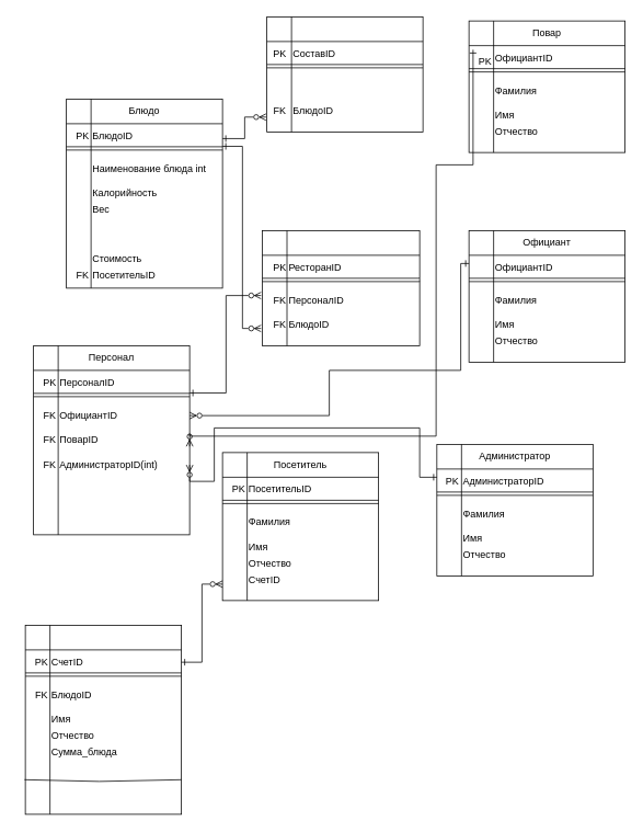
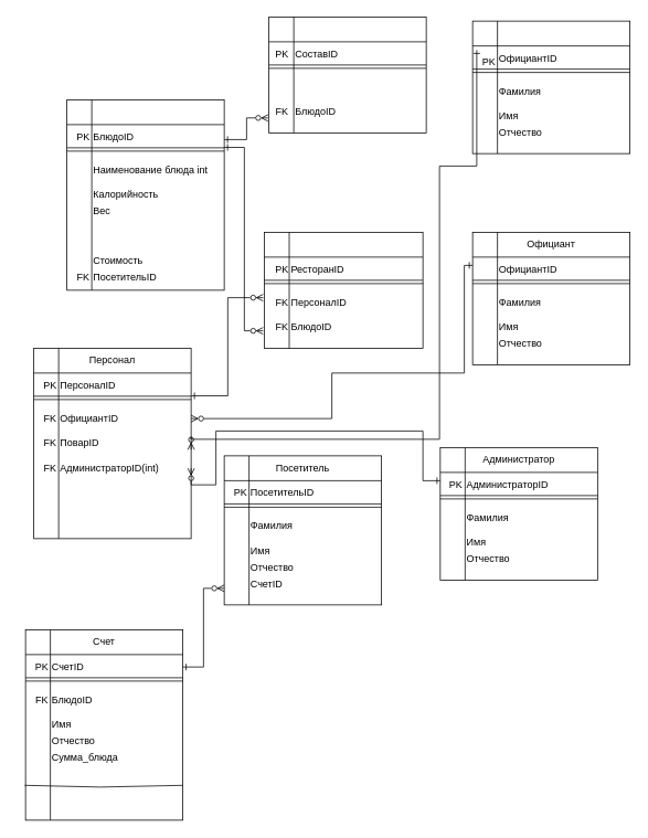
  <mxCell id="0" />
  <mxCell id="1" parent="0" />
  <mxCell id="2" value="" style="group" vertex="1" connectable="0" parent="1"><mxGeometry x="80" y="120" width="190" height="290" as="geometry" /></mxCell>
  <mxCell id="3" value="" style="group" vertex="1" connectable="0" parent="2"><mxGeometry x="-10" width="200" height="230" as="geometry" /></mxCell>
  <mxCell id="4" value="" style="shape=internalStorage;whiteSpace=wrap;html=1;backgroundOutline=1;dx=30;dy=30;" vertex="1" parent="3"><mxGeometry x="10" width="190" height="230" as="geometry" /></mxCell>
- <mxCell id="5" value="Блюдо" style="text;html=1;strokeColor=none;fillColor=none;align=center;verticalAlign=middle;whiteSpace=wrap;rounded=0;" vertex="1" parent="3"><mxGeometry x="75" width="60" height="30" as="geometry" /></mxCell>
  <mxCell id="6" value="" style="shape=link;html=1;rounded=0;" edge="1" parent="3" target="4"><mxGeometry width="100" relative="1" as="geometry"><mxPoint x="10" y="60" as="sourcePoint" /><mxPoint x="110" y="60" as="targetPoint" /><Array as="points"><mxPoint x="200" y="60" /></Array></mxGeometry></mxCell>
  <mxCell id="7" value="БлюдоID&amp;nbsp;" style="text;html=1;strokeColor=none;fillColor=none;align=left;verticalAlign=middle;whiteSpace=wrap;rounded=0;" vertex="1" parent="3"><mxGeometry x="40" y="30" width="100" height="30" as="geometry" /></mxCell>
  <mxCell id="8" value="Наименование блюда int" style="text;html=1;strokeColor=none;fillColor=none;align=left;verticalAlign=middle;whiteSpace=wrap;rounded=0;" vertex="1" parent="3"><mxGeometry x="40" y="70" width="160" height="30" as="geometry" /></mxCell>
  <mxCell id="9" value="Калорийность" style="text;html=1;strokeColor=none;fillColor=none;align=left;verticalAlign=middle;whiteSpace=wrap;rounded=0;" vertex="1" parent="3"><mxGeometry x="40" y="100" width="160" height="30" as="geometry" /></mxCell>
  <mxCell id="10" value="Вес" style="text;html=1;strokeColor=none;fillColor=none;align=left;verticalAlign=middle;whiteSpace=wrap;rounded=0;" vertex="1" parent="3"><mxGeometry x="40" y="120" width="160" height="30" as="geometry" /></mxCell>
  <mxCell id="11" value="Стоимость" style="text;html=1;strokeColor=none;fillColor=none;align=left;verticalAlign=middle;whiteSpace=wrap;rounded=0;" vertex="1" parent="3"><mxGeometry x="40" y="180" width="160" height="30" as="geometry" /></mxCell>
  <mxCell id="12" value="ПосетительID" style="text;html=1;strokeColor=none;fillColor=none;align=left;verticalAlign=middle;whiteSpace=wrap;rounded=0;" vertex="1" parent="3"><mxGeometry x="40" y="200" width="160" height="30" as="geometry" /></mxCell>
  <mxCell id="13" value="PK" style="text;html=1;strokeColor=none;fillColor=none;align=center;verticalAlign=middle;whiteSpace=wrap;rounded=0;" vertex="1" parent="3"><mxGeometry y="30" width="60" height="30" as="geometry" /></mxCell>
  <mxCell id="14" value="FK" style="text;html=1;strokeColor=none;fillColor=none;align=center;verticalAlign=middle;whiteSpace=wrap;rounded=0;" vertex="1" parent="3"><mxGeometry y="200" width="60" height="30" as="geometry" /></mxCell>
  <mxCell id="15" value="" style="shape=internalStorage;whiteSpace=wrap;html=1;backgroundOutline=1;dx=30;dy=30;container=0;" vertex="1" parent="1"><mxGeometry x="324" y="20" width="190" height="140" as="geometry" /></mxCell>
  <mxCell id="16" value="" style="shape=link;html=1;rounded=0;" edge="1" parent="1" target="15"><mxGeometry width="100" relative="1" as="geometry"><mxPoint x="324" y="80" as="sourcePoint" /><mxPoint x="424" y="80" as="targetPoint" /><Array as="points"><mxPoint x="514" y="80" /></Array></mxGeometry></mxCell>
  <mxCell id="17" value="СоставID" style="text;html=1;strokeColor=none;fillColor=none;align=left;verticalAlign=middle;whiteSpace=wrap;rounded=0;container=0;" vertex="1" parent="1"><mxGeometry x="354" y="50" width="100" height="30" as="geometry" /></mxCell>
  <mxCell id="18" value="БлюдоID" style="text;html=1;strokeColor=none;fillColor=none;align=left;verticalAlign=middle;whiteSpace=wrap;rounded=0;container=0;" vertex="1" parent="1"><mxGeometry x="354" y="120" width="160" height="30" as="geometry" /></mxCell>
  <mxCell id="19" value="" style="shape=internalStorage;whiteSpace=wrap;html=1;backgroundOutline=1;dx=30;dy=30;" vertex="1" parent="1"><mxGeometry x="318.5" y="280" width="191.5" height="140" as="geometry" /></mxCell>
  <mxCell id="20" value="" style="shape=link;html=1;rounded=0;" edge="1" parent="1" target="19"><mxGeometry width="100" relative="1" as="geometry"><mxPoint x="318.5" y="340" as="sourcePoint" /><mxPoint x="418.5" y="340" as="targetPoint" /><Array as="points"><mxPoint x="508.5" y="340" /></Array></mxGeometry></mxCell>
  <mxCell id="21" value="РесторанID" style="text;html=1;strokeColor=none;fillColor=none;align=left;verticalAlign=middle;whiteSpace=wrap;rounded=0;" vertex="1" parent="1"><mxGeometry x="348.5" y="310" width="100" height="30" as="geometry" /></mxCell>
  <mxCell id="22" value="ПерсоналID" style="text;html=1;strokeColor=none;fillColor=none;align=left;verticalAlign=middle;whiteSpace=wrap;rounded=0;" vertex="1" parent="1"><mxGeometry x="348.5" y="350" width="160" height="30" as="geometry" /></mxCell>
  <mxCell id="23" value="БлюдоID" style="text;html=1;strokeColor=none;fillColor=none;align=left;verticalAlign=middle;whiteSpace=wrap;rounded=0;" vertex="1" parent="1"><mxGeometry x="348.5" y="380" width="160" height="30" as="geometry" /></mxCell>
  <mxCell id="24" value="" style="group" vertex="1" connectable="0" parent="1"><mxGeometry x="560" y="280" width="200" height="230" as="geometry" /></mxCell>
  <mxCell id="25" value="PK" style="text;html=1;strokeColor=none;fillColor=none;align=center;verticalAlign=middle;whiteSpace=wrap;rounded=0;" vertex="1" parent="24"><mxGeometry y="30" width="60" height="30" as="geometry" /></mxCell>
  <mxCell id="26" value="" style="group" vertex="1" connectable="0" parent="24"><mxGeometry x="10" width="190" height="230" as="geometry" /></mxCell>
  <mxCell id="27" value="" style="shape=internalStorage;whiteSpace=wrap;html=1;backgroundOutline=1;dx=30;dy=30;" vertex="1" parent="26"><mxGeometry width="190" height="160" as="geometry" /></mxCell>
  <mxCell id="28" value="Официант" style="text;html=1;strokeColor=none;fillColor=none;align=center;verticalAlign=middle;whiteSpace=wrap;rounded=0;" vertex="1" parent="26"><mxGeometry x="65" width="60" height="30" as="geometry" /></mxCell>
  <mxCell id="29" value="" style="shape=link;html=1;rounded=0;" edge="1" parent="26" target="27"><mxGeometry width="100" relative="1" as="geometry"><mxPoint y="60" as="sourcePoint" /><mxPoint x="100" y="60" as="targetPoint" /><Array as="points"><mxPoint x="190" y="60" /></Array></mxGeometry></mxCell>
  <mxCell id="30" value="ОфициантID" style="text;html=1;strokeColor=none;fillColor=none;align=left;verticalAlign=middle;whiteSpace=wrap;rounded=0;" vertex="1" parent="26"><mxGeometry x="30" y="30" width="160" height="30" as="geometry" /></mxCell>
  <mxCell id="31" value="Фамилия" style="text;html=1;strokeColor=none;fillColor=none;align=left;verticalAlign=middle;whiteSpace=wrap;rounded=0;" vertex="1" parent="26"><mxGeometry x="30" y="70" width="160" height="30" as="geometry" /></mxCell>
  <mxCell id="32" value="Имя" style="text;html=1;strokeColor=none;fillColor=none;align=left;verticalAlign=middle;whiteSpace=wrap;rounded=0;" vertex="1" parent="26"><mxGeometry x="30" y="100" width="160" height="30" as="geometry" /></mxCell>
  <mxCell id="33" value="Отчество" style="text;html=1;strokeColor=none;fillColor=none;align=left;verticalAlign=middle;whiteSpace=wrap;rounded=0;" vertex="1" parent="26"><mxGeometry x="30" y="120" width="160" height="30" as="geometry" /></mxCell>
  <mxCell id="34" value="" style="group" vertex="1" connectable="0" parent="1"><mxGeometry x="530.95" y="540" width="190" height="230" as="geometry" /></mxCell>
  <mxCell id="35" value="" style="shape=internalStorage;whiteSpace=wrap;html=1;backgroundOutline=1;dx=30;dy=30;" vertex="1" parent="34"><mxGeometry width="190" height="160" as="geometry" /></mxCell>
  <mxCell id="36" value="Администратор" style="text;html=1;strokeColor=none;fillColor=none;align=center;verticalAlign=middle;whiteSpace=wrap;rounded=0;" vertex="1" parent="34"><mxGeometry x="65" width="60" height="30" as="geometry" /></mxCell>
  <mxCell id="37" value="" style="shape=link;html=1;rounded=0;" edge="1" parent="34" target="35"><mxGeometry width="100" relative="1" as="geometry"><mxPoint y="60" as="sourcePoint" /><mxPoint x="100" y="60" as="targetPoint" /><Array as="points"><mxPoint x="190" y="60" /></Array></mxGeometry></mxCell>
  <mxCell id="38" value="АдминистраторID" style="text;html=1;strokeColor=none;fillColor=none;align=left;verticalAlign=middle;whiteSpace=wrap;rounded=0;" vertex="1" parent="34"><mxGeometry x="30" y="30" width="160" height="30" as="geometry" /></mxCell>
  <mxCell id="39" value="Фамилия" style="text;html=1;strokeColor=none;fillColor=none;align=left;verticalAlign=middle;whiteSpace=wrap;rounded=0;" vertex="1" parent="34"><mxGeometry x="30" y="70" width="160" height="30" as="geometry" /></mxCell>
  <mxCell id="40" value="Имя" style="text;html=1;strokeColor=none;fillColor=none;align=left;verticalAlign=middle;whiteSpace=wrap;rounded=0;" vertex="1" parent="34"><mxGeometry x="30" y="100" width="160" height="30" as="geometry" /></mxCell>
  <mxCell id="41" value="Отчество" style="text;html=1;strokeColor=none;fillColor=none;align=left;verticalAlign=middle;whiteSpace=wrap;rounded=0;" vertex="1" parent="34"><mxGeometry x="30" y="120" width="160" height="30" as="geometry" /></mxCell>
  <mxCell id="42" value="PK" style="text;html=1;strokeColor=none;fillColor=none;align=center;verticalAlign=middle;whiteSpace=wrap;rounded=0;" vertex="1" parent="34"><mxGeometry x="-10.95" y="30" width="60" height="30" as="geometry" /></mxCell>
  <mxCell id="43" value="" style="group" vertex="1" connectable="0" parent="1"><mxGeometry x="270" y="550" width="190" height="230" as="geometry" /></mxCell>
  <mxCell id="44" value="" style="shape=internalStorage;whiteSpace=wrap;html=1;backgroundOutline=1;dx=30;dy=30;" vertex="1" parent="43"><mxGeometry width="190" height="180" as="geometry" /></mxCell>
  <mxCell id="45" value="Посетитель" style="text;html=1;strokeColor=none;fillColor=none;align=center;verticalAlign=middle;whiteSpace=wrap;rounded=0;" vertex="1" parent="43"><mxGeometry x="65" width="60" height="30" as="geometry" /></mxCell>
  <mxCell id="46" value="" style="shape=link;html=1;rounded=0;" edge="1" parent="43" target="44"><mxGeometry width="100" relative="1" as="geometry"><mxPoint y="60" as="sourcePoint" /><mxPoint x="100" y="60" as="targetPoint" /><Array as="points"><mxPoint x="190" y="60" /></Array></mxGeometry></mxCell>
  <mxCell id="47" value="ПосетительID&amp;nbsp;" style="text;html=1;strokeColor=none;fillColor=none;align=left;verticalAlign=middle;whiteSpace=wrap;rounded=0;" vertex="1" parent="43"><mxGeometry x="30" y="30" width="160" height="30" as="geometry" /></mxCell>
  <mxCell id="48" value="Фамилия" style="text;html=1;strokeColor=none;fillColor=none;align=left;verticalAlign=middle;whiteSpace=wrap;rounded=0;" vertex="1" parent="43"><mxGeometry x="30" y="70" width="160" height="30" as="geometry" /></mxCell>
  <mxCell id="49" value="Имя" style="text;html=1;strokeColor=none;fillColor=none;align=left;verticalAlign=middle;whiteSpace=wrap;rounded=0;" vertex="1" parent="43"><mxGeometry x="30" y="100" width="160" height="30" as="geometry" /></mxCell>
  <mxCell id="50" value="Отчество" style="text;html=1;strokeColor=none;fillColor=none;align=left;verticalAlign=middle;whiteSpace=wrap;rounded=0;" vertex="1" parent="43"><mxGeometry x="30" y="120" width="160" height="30" as="geometry" /></mxCell>
  <mxCell id="51" value="СчетID" style="text;html=1;strokeColor=none;fillColor=none;align=left;verticalAlign=middle;whiteSpace=wrap;rounded=0;" vertex="1" parent="43"><mxGeometry x="30" y="140" width="160" height="30" as="geometry" /></mxCell>
  <mxCell id="52" value="PK" style="text;html=1;strokeColor=none;fillColor=none;align=center;verticalAlign=middle;whiteSpace=wrap;rounded=0;" vertex="1" parent="43"><mxGeometry x="-10.0" y="30" width="60" height="30" as="geometry" /></mxCell>
  <mxCell id="53" value="" style="group" vertex="1" connectable="0" parent="1"><mxGeometry x="30" y="760" width="190" height="230" as="geometry" /></mxCell>
  <mxCell id="54" value="" style="shape=internalStorage;whiteSpace=wrap;html=1;backgroundOutline=1;dx=30;dy=30;" vertex="1" parent="53"><mxGeometry width="190" height="230" as="geometry" /></mxCell>
+ <mxCell id="55" value="Счет" style="text;html=1;strokeColor=none;fillColor=none;align=center;verticalAlign=middle;whiteSpace=wrap;rounded=0;" vertex="1" parent="53"><mxGeometry x="65" width="60" height="30" as="geometry" /></mxCell>
  <mxCell id="56" value="" style="shape=link;html=1;rounded=0;" edge="1" parent="53" target="54"><mxGeometry width="100" relative="1" as="geometry"><mxPoint y="60" as="sourcePoint" /><mxPoint x="100" y="60" as="targetPoint" /><Array as="points"><mxPoint x="190" y="60" /></Array></mxGeometry></mxCell>
  <mxCell id="57" value="СчетID&amp;nbsp;" style="text;html=1;strokeColor=none;fillColor=none;align=left;verticalAlign=middle;whiteSpace=wrap;rounded=0;" vertex="1" parent="53"><mxGeometry x="30" y="30" width="160" height="30" as="geometry" /></mxCell>
  <mxCell id="58" value="БлюдоID" style="text;html=1;strokeColor=none;fillColor=none;align=left;verticalAlign=middle;whiteSpace=wrap;rounded=0;" vertex="1" parent="53"><mxGeometry x="30" y="70" width="160" height="30" as="geometry" /></mxCell>
  <mxCell id="59" value="Имя" style="text;html=1;strokeColor=none;fillColor=none;align=left;verticalAlign=middle;whiteSpace=wrap;rounded=0;" vertex="1" parent="53"><mxGeometry x="30" y="100" width="160" height="30" as="geometry" /></mxCell>
  <mxCell id="60" value="Отчество" style="text;html=1;strokeColor=none;fillColor=none;align=left;verticalAlign=middle;whiteSpace=wrap;rounded=0;" vertex="1" parent="53"><mxGeometry x="30" y="120" width="160" height="30" as="geometry" /></mxCell>
  <mxCell id="61" value="" style="endArrow=none;html=1;rounded=0;entryX=1;entryY=0.817;entryDx=0;entryDy=0;exitX=-0.005;exitY=0.817;exitDx=0;exitDy=0;exitPerimeter=0;entryPerimeter=0;" edge="1" parent="53" source="54" target="54"><mxGeometry width="50" height="50" relative="1" as="geometry"><mxPoint x="90" y="200" as="sourcePoint" /><mxPoint x="110" y="170" as="targetPoint" /><Array as="points"><mxPoint x="90" y="190" /></Array></mxGeometry></mxCell>
  <mxCell id="62" value="Сумма_блюда" style="text;html=1;strokeColor=none;fillColor=none;align=left;verticalAlign=middle;whiteSpace=wrap;rounded=0;" vertex="1" parent="53"><mxGeometry x="30" y="140" width="160" height="30" as="geometry" /></mxCell>
  <mxCell id="63" value="PK" style="text;html=1;strokeColor=none;fillColor=none;align=center;verticalAlign=middle;whiteSpace=wrap;rounded=0;" vertex="1" parent="53"><mxGeometry x="-10.0" y="30" width="60" height="30" as="geometry" /></mxCell>
  <mxCell id="64" value="FK" style="text;html=1;strokeColor=none;fillColor=none;align=center;verticalAlign=middle;whiteSpace=wrap;rounded=0;" vertex="1" parent="53"><mxGeometry x="-10" y="70" width="60" height="30" as="geometry" /></mxCell>
  <mxCell id="65" style="edgeStyle=orthogonalEdgeStyle;rounded=0;orthogonalLoop=1;jettySize=auto;html=1;exitX=1;exitY=0.25;exitDx=0;exitDy=0;entryX=-0.008;entryY=0.564;entryDx=0;entryDy=0;entryPerimeter=0;startArrow=ERone;startFill=0;endArrow=ERzeroToMany;endFill=0;" edge="1" parent="1" source="66" target="19"><mxGeometry relative="1" as="geometry" /></mxCell>
  <mxCell id="66" value="" style="shape=internalStorage;whiteSpace=wrap;html=1;backgroundOutline=1;dx=30;dy=30;" vertex="1" parent="1"><mxGeometry x="40" y="420" width="190" height="230" as="geometry" /></mxCell>
  <mxCell id="67" value="Персонал" style="text;html=1;strokeColor=none;fillColor=none;align=center;verticalAlign=middle;whiteSpace=wrap;rounded=0;" vertex="1" parent="1"><mxGeometry x="105" y="420" width="60" height="30" as="geometry" /></mxCell>
  <mxCell id="68" value="" style="shape=link;html=1;rounded=0;" edge="1" parent="1" target="66"><mxGeometry width="100" relative="1" as="geometry"><mxPoint x="40" y="480" as="sourcePoint" /><mxPoint x="140" y="480" as="targetPoint" /><Array as="points"><mxPoint x="230" y="480" /></Array></mxGeometry></mxCell>
  <mxCell id="69" value="ПерсоналID" style="text;html=1;strokeColor=none;fillColor=none;align=left;verticalAlign=middle;whiteSpace=wrap;rounded=0;" vertex="1" parent="1"><mxGeometry x="70" y="450" width="100" height="30" as="geometry" /></mxCell>
  <mxCell id="70" value="ОфициантID" style="text;html=1;strokeColor=none;fillColor=none;align=left;verticalAlign=middle;whiteSpace=wrap;rounded=0;" vertex="1" parent="1"><mxGeometry x="70" y="490" width="160" height="30" as="geometry" /></mxCell>
  <mxCell id="71" value="ПоварID" style="text;html=1;strokeColor=none;fillColor=none;align=left;verticalAlign=middle;whiteSpace=wrap;rounded=0;" vertex="1" parent="1"><mxGeometry x="70" y="520" width="160" height="30" as="geometry" /></mxCell>
  <mxCell id="72" value="АдминистраторID(int)" style="text;html=1;strokeColor=none;fillColor=none;align=left;verticalAlign=middle;whiteSpace=wrap;rounded=0;" vertex="1" parent="1"><mxGeometry x="70" y="550" width="160" height="30" as="geometry" /></mxCell>
  <mxCell id="73" style="edgeStyle=orthogonalEdgeStyle;rounded=0;orthogonalLoop=1;jettySize=auto;html=1;exitX=1;exitY=0.209;exitDx=0;exitDy=0;entryX=-0.005;entryY=0.871;entryDx=0;entryDy=0;entryPerimeter=0;exitPerimeter=0;startArrow=ERone;startFill=0;endArrow=ERzeroToMany;endFill=0;" edge="1" parent="1" source="4" target="15"><mxGeometry relative="1" as="geometry" /></mxCell>
  <mxCell id="74" style="edgeStyle=orthogonalEdgeStyle;rounded=0;orthogonalLoop=1;jettySize=auto;html=1;exitX=1;exitY=0.25;exitDx=0;exitDy=0;entryX=-0.008;entryY=0.85;entryDx=0;entryDy=0;entryPerimeter=0;startArrow=ERone;startFill=0;endArrow=ERzeroToMany;endFill=0;" edge="1" parent="1" source="4" target="19"><mxGeometry relative="1" as="geometry" /></mxCell>
  <mxCell id="75" style="edgeStyle=orthogonalEdgeStyle;rounded=0;orthogonalLoop=1;jettySize=auto;html=1;exitX=1;exitY=0.5;exitDx=0;exitDy=0;startArrow=ERone;startFill=0;endArrow=ERzeroToMany;endFill=0;" edge="1" parent="1" source="57"><mxGeometry relative="1" as="geometry"><mxPoint x="270" y="710" as="targetPoint" /><Array as="points"><mxPoint x="245" y="805" /><mxPoint x="245" y="710" /><mxPoint x="270" y="710" /></Array></mxGeometry></mxCell>
  <mxCell id="76" style="edgeStyle=orthogonalEdgeStyle;rounded=0;orthogonalLoop=1;jettySize=auto;html=1;entryX=1;entryY=0.5;entryDx=0;entryDy=0;startArrow=ERone;startFill=0;endArrow=ERzeroToMany;endFill=0;" edge="1" parent="1" target="72"><mxGeometry relative="1" as="geometry"><Array as="points"><mxPoint x="510" y="580" /><mxPoint x="510" y="520" /><mxPoint x="260" y="520" /><mxPoint x="260" y="585" /><mxPoint x="230" y="585" /></Array><mxPoint x="531" y="580" as="sourcePoint" /></mxGeometry></mxCell>
  <mxCell id="77" style="edgeStyle=orthogonalEdgeStyle;rounded=0;orthogonalLoop=1;jettySize=auto;html=1;exitX=0;exitY=0.25;exitDx=0;exitDy=0;entryX=1;entryY=0.5;entryDx=0;entryDy=0;startArrow=ERone;startFill=0;endArrow=ERzeroToMany;endFill=0;" edge="1" parent="1" source="27" target="70"><mxGeometry relative="1" as="geometry"><Array as="points"><mxPoint x="560" y="320" /><mxPoint x="560" y="450" /><mxPoint x="400" y="450" /><mxPoint x="400" y="505" /></Array></mxGeometry></mxCell>
  <mxCell id="78" value="PK" style="text;html=1;strokeColor=none;fillColor=none;align=center;verticalAlign=middle;whiteSpace=wrap;rounded=0;" vertex="1" parent="1"><mxGeometry x="310" y="50" width="60" height="30" as="geometry" /></mxCell>
  <mxCell id="79" value="PK" style="text;html=1;strokeColor=none;fillColor=none;align=center;verticalAlign=middle;whiteSpace=wrap;rounded=0;" vertex="1" parent="1"><mxGeometry x="30" y="450" width="60" height="30" as="geometry" /></mxCell>
  <mxCell id="80" value="PK" style="text;html=1;strokeColor=none;fillColor=none;align=center;verticalAlign=middle;whiteSpace=wrap;rounded=0;" vertex="1" parent="1"><mxGeometry x="310" y="310" width="60" height="30" as="geometry" /></mxCell>
  <mxCell id="81" value="FK" style="text;html=1;strokeColor=none;fillColor=none;align=center;verticalAlign=middle;whiteSpace=wrap;rounded=0;" vertex="1" parent="1"><mxGeometry x="310" y="120" width="60" height="30" as="geometry" /></mxCell>
  <mxCell id="82" value="FK" style="text;html=1;strokeColor=none;fillColor=none;align=center;verticalAlign=middle;whiteSpace=wrap;rounded=0;" vertex="1" parent="1"><mxGeometry x="310" y="350" width="60" height="30" as="geometry" /></mxCell>
  <mxCell id="83" value="FK" style="text;html=1;strokeColor=none;fillColor=none;align=center;verticalAlign=middle;whiteSpace=wrap;rounded=0;" vertex="1" parent="1"><mxGeometry x="310" y="380" width="60" height="30" as="geometry" /></mxCell>
  <mxCell id="84" value="FK" style="text;html=1;strokeColor=none;fillColor=none;align=center;verticalAlign=middle;whiteSpace=wrap;rounded=0;" vertex="1" parent="1"><mxGeometry x="30" y="490" width="60" height="30" as="geometry" /></mxCell>
  <mxCell id="85" value="FK" style="text;html=1;strokeColor=none;fillColor=none;align=center;verticalAlign=middle;whiteSpace=wrap;rounded=0;" vertex="1" parent="1"><mxGeometry x="30" y="520" width="60" height="30" as="geometry" /></mxCell>
  <mxCell id="86" value="FK" style="text;html=1;strokeColor=none;fillColor=none;align=center;verticalAlign=middle;whiteSpace=wrap;rounded=0;" vertex="1" parent="1"><mxGeometry x="30" y="550" width="60" height="30" as="geometry" /></mxCell>
  <mxCell id="87" value="" style="shape=internalStorage;whiteSpace=wrap;html=1;backgroundOutline=1;dx=30;dy=30;" vertex="1" parent="1"><mxGeometry x="570" y="25" width="190" height="160" as="geometry" /></mxCell>
- <mxCell id="88" value="Повар" style="text;html=1;strokeColor=none;fillColor=none;align=center;verticalAlign=middle;whiteSpace=wrap;rounded=0;" vertex="1" parent="1"><mxGeometry x="635" y="25" width="60" height="30" as="geometry" /></mxCell>
  <mxCell id="89" value="" style="shape=link;html=1;rounded=0;" edge="1" parent="1" target="87"><mxGeometry width="100" relative="1" as="geometry"><mxPoint x="570" y="85" as="sourcePoint" /><mxPoint x="670" y="85" as="targetPoint" /><Array as="points"><mxPoint x="760" y="85" /></Array></mxGeometry></mxCell>
  <mxCell id="90" value="ОфициантID" style="text;html=1;strokeColor=none;fillColor=none;align=left;verticalAlign=middle;whiteSpace=wrap;rounded=0;" vertex="1" parent="1"><mxGeometry x="600" y="55" width="160" height="30" as="geometry" /></mxCell>
  <mxCell id="91" value="Фамилия" style="text;html=1;strokeColor=none;fillColor=none;align=left;verticalAlign=middle;whiteSpace=wrap;rounded=0;" vertex="1" parent="1"><mxGeometry x="600" y="95" width="160" height="30" as="geometry" /></mxCell>
  <mxCell id="92" value="Имя" style="text;html=1;strokeColor=none;fillColor=none;align=left;verticalAlign=middle;whiteSpace=wrap;rounded=0;" vertex="1" parent="1"><mxGeometry x="600" y="125" width="160" height="30" as="geometry" /></mxCell>
  <mxCell id="93" value="Отчество" style="text;html=1;strokeColor=none;fillColor=none;align=left;verticalAlign=middle;whiteSpace=wrap;rounded=0;" vertex="1" parent="1"><mxGeometry x="600" y="145" width="160" height="30" as="geometry" /></mxCell>
  <mxCell id="94" style="edgeStyle=orthogonalEdgeStyle;rounded=0;orthogonalLoop=1;jettySize=auto;html=1;exitX=0.25;exitY=0;exitDx=0;exitDy=0;entryX=1;entryY=0.75;entryDx=0;entryDy=0;startArrow=ERone;startFill=0;endArrow=ERzeroToMany;endFill=0;" edge="1" parent="1" source="95" target="71"><mxGeometry relative="1" as="geometry"><Array as="points"><mxPoint x="575" y="200" /><mxPoint x="530" y="200" /><mxPoint x="530" y="530" /><mxPoint x="230" y="530" /></Array></mxGeometry></mxCell>
  <mxCell id="95" value="PK" style="text;html=1;strokeColor=none;fillColor=none;align=center;verticalAlign=middle;whiteSpace=wrap;rounded=0;" vertex="1" parent="1"><mxGeometry x="560" y="60" width="60" height="30" as="geometry" /></mxCell>
